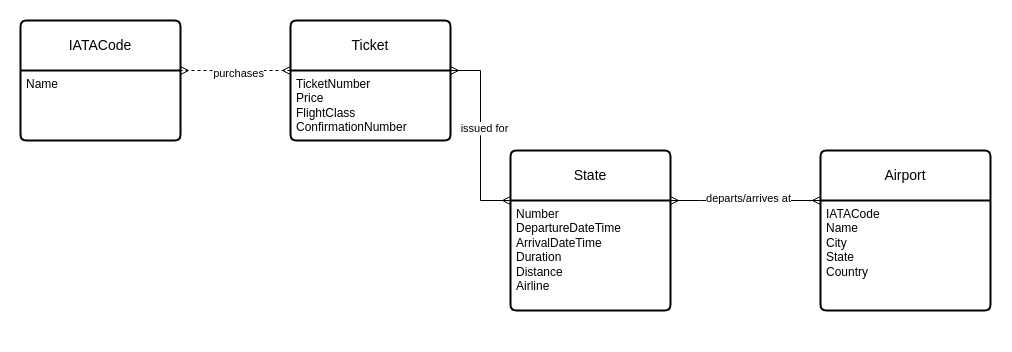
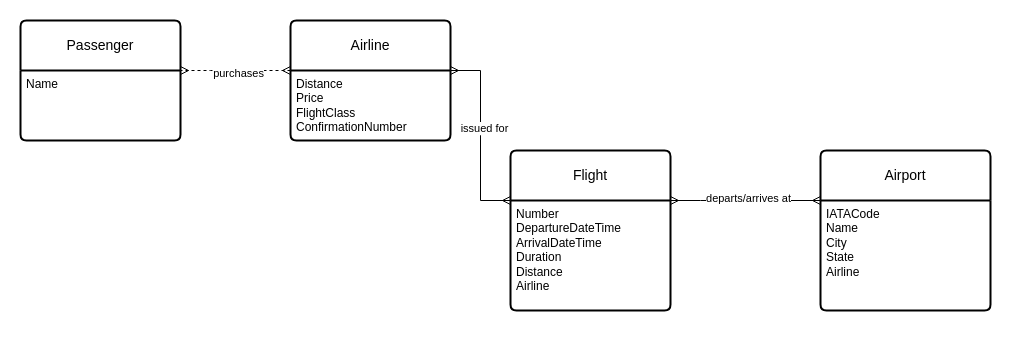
  <mxCell id="0" />
  <mxCell id="1" parent="0" />
- <mxCell id="2" value="IATACode" style="swimlane;childLayout=stackLayout;horizontal=1;startSize=50;horizontalStack=0;rounded=1;fontSize=14;fontStyle=0;strokeWidth=2;resizeParent=0;resizeLast=1;shadow=0;dashed=0;align=center;arcSize=4;whiteSpace=wrap;html=1;" vertex="1" parent="1"><mxGeometry x="20" y="20" width="160" height="120" as="geometry" /></mxCell>
+ <mxCell id="2" value="Passenger" style="swimlane;childLayout=stackLayout;horizontal=1;startSize=50;horizontalStack=0;rounded=1;fontSize=14;fontStyle=0;strokeWidth=2;resizeParent=0;resizeLast=1;shadow=0;dashed=0;align=center;arcSize=4;whiteSpace=wrap;html=1;" vertex="1" parent="1"><mxGeometry x="20" y="20" width="160" height="120" as="geometry" /></mxCell>
  <mxCell id="3" value="Name&lt;div&gt;&lt;br&gt;&lt;/div&gt;" style="align=left;strokeColor=none;fillColor=none;spacingLeft=4;fontSize=12;verticalAlign=top;resizable=0;rotatable=0;part=1;html=1;" vertex="1" parent="2"><mxGeometry y="50" width="160" height="70" as="geometry" /></mxCell>
- <mxCell id="4" value="State" style="swimlane;childLayout=stackLayout;horizontal=1;startSize=50;horizontalStack=0;rounded=1;fontSize=14;fontStyle=0;strokeWidth=2;resizeParent=0;resizeLast=1;shadow=0;dashed=0;align=center;arcSize=4;whiteSpace=wrap;html=1;" vertex="1" parent="1"><mxGeometry x="510" y="150" width="160" height="160" as="geometry" /></mxCell>
+ <mxCell id="4" value="Flight" style="swimlane;childLayout=stackLayout;horizontal=1;startSize=50;horizontalStack=0;rounded=1;fontSize=14;fontStyle=0;strokeWidth=2;resizeParent=0;resizeLast=1;shadow=0;dashed=0;align=center;arcSize=4;whiteSpace=wrap;html=1;" vertex="1" parent="1"><mxGeometry x="510" y="150" width="160" height="160" as="geometry" /></mxCell>
  <mxCell id="5" value="Number&lt;div&gt;DepartureDateTime&lt;/div&gt;&lt;div&gt;ArrivalDateTime&lt;/div&gt;&lt;div&gt;Duration&lt;/div&gt;&lt;div&gt;Distance&lt;/div&gt;&lt;div&gt;Airline&lt;/div&gt;&lt;div&gt;&lt;br&gt;&lt;/div&gt;" style="align=left;strokeColor=none;fillColor=none;spacingLeft=4;fontSize=12;verticalAlign=top;resizable=0;rotatable=0;part=1;html=1;" vertex="1" parent="4"><mxGeometry y="50" width="160" height="110" as="geometry" /></mxCell>
  <mxCell id="6" value="Airport" style="swimlane;childLayout=stackLayout;horizontal=1;startSize=50;horizontalStack=0;rounded=1;fontSize=14;fontStyle=0;strokeWidth=2;resizeParent=0;resizeLast=1;shadow=0;dashed=0;align=center;arcSize=4;whiteSpace=wrap;html=1;" vertex="1" parent="1"><mxGeometry x="820" y="150" width="170" height="160" as="geometry" /></mxCell>
- <mxCell id="7" value="IATACode&lt;div&gt;Name&lt;/div&gt;&lt;div&gt;City&lt;/div&gt;&lt;div&gt;State&lt;/div&gt;&lt;div&gt;Country&lt;/div&gt;" style="align=left;strokeColor=none;fillColor=none;spacingLeft=4;fontSize=12;verticalAlign=top;resizable=0;rotatable=0;part=1;html=1;" vertex="1" parent="6"><mxGeometry y="50" width="170" height="110" as="geometry" /></mxCell>
+ <mxCell id="7" value="IATACode&lt;div&gt;Name&lt;/div&gt;&lt;div&gt;City&lt;/div&gt;&lt;div&gt;State&lt;/div&gt;&lt;div&gt;Airline&lt;/div&gt;" style="align=left;strokeColor=none;fillColor=none;spacingLeft=4;fontSize=12;verticalAlign=top;resizable=0;rotatable=0;part=1;html=1;" vertex="1" parent="6"><mxGeometry y="50" width="170" height="110" as="geometry" /></mxCell>
  <mxCell id="8" value="" style="edgeStyle=entityRelationEdgeStyle;fontSize=12;html=1;endArrow=ERmany;startArrow=ERmany;rounded=0;entryX=0;entryY=0;entryDx=0;entryDy=0;exitX=1;exitY=0;exitDx=0;exitDy=0;" edge="1" parent="1" source="5" target="7"><mxGeometry width="100" height="100" relative="1" as="geometry"><mxPoint x="660" y="410" as="sourcePoint" /><mxPoint x="760" y="310" as="targetPoint" /></mxGeometry></mxCell>
  <mxCell id="9" value="departs/arrives at&lt;div&gt;&lt;br&gt;&lt;/div&gt;" style="edgeLabel;html=1;align=center;verticalAlign=middle;resizable=0;points=[];" vertex="1" connectable="0" parent="8"><mxGeometry x="0.032" y="-4" relative="1" as="geometry"><mxPoint as="offset" /></mxGeometry></mxCell>
- <mxCell id="10" value="Ticket" style="swimlane;childLayout=stackLayout;horizontal=1;startSize=50;horizontalStack=0;rounded=1;fontSize=14;fontStyle=0;strokeWidth=2;resizeParent=0;resizeLast=1;shadow=0;dashed=0;align=center;arcSize=4;whiteSpace=wrap;html=1;" vertex="1" parent="1"><mxGeometry x="290" y="20" width="160" height="120" as="geometry" /></mxCell>
- <mxCell id="11" value="TicketNumber&lt;div&gt;Price&lt;/div&gt;&lt;div&gt;FlightClass&lt;/div&gt;&lt;div&gt;ConfirmationNumber&lt;/div&gt;" style="align=left;strokeColor=none;fillColor=none;spacingLeft=4;fontSize=12;verticalAlign=top;resizable=0;rotatable=0;part=1;html=1;" vertex="1" parent="10"><mxGeometry y="50" width="160" height="70" as="geometry" /></mxCell>
+ <mxCell id="10" value="Airline" style="swimlane;childLayout=stackLayout;horizontal=1;startSize=50;horizontalStack=0;rounded=1;fontSize=14;fontStyle=0;strokeWidth=2;resizeParent=0;resizeLast=1;shadow=0;dashed=0;align=center;arcSize=4;whiteSpace=wrap;html=1;" vertex="1" parent="1"><mxGeometry x="290" y="20" width="160" height="120" as="geometry" /></mxCell>
+ <mxCell id="11" value="Distance&lt;div&gt;Price&lt;/div&gt;&lt;div&gt;FlightClass&lt;/div&gt;&lt;div&gt;ConfirmationNumber&lt;/div&gt;" style="align=left;strokeColor=none;fillColor=none;spacingLeft=4;fontSize=12;verticalAlign=top;resizable=0;rotatable=0;part=1;html=1;" vertex="1" parent="10"><mxGeometry y="50" width="160" height="70" as="geometry" /></mxCell>
  <mxCell id="12" value="" style="edgeStyle=entityRelationEdgeStyle;fontSize=12;html=1;endArrow=ERmany;startArrow=ERmany;rounded=0;entryX=1;entryY=0;entryDx=0;entryDy=0;exitX=0;exitY=0;exitDx=0;exitDy=0;dashed=1;" edge="1" parent="1" source="11" target="3"><mxGeometry width="100" height="100" relative="1" as="geometry"><mxPoint x="150" y="320" as="sourcePoint" /><mxPoint x="250" y="220" as="targetPoint" /><Array as="points"><mxPoint x="110" y="330" /></Array></mxGeometry></mxCell>
  <mxCell id="13" value="purchases" style="edgeLabel;html=1;align=center;verticalAlign=middle;resizable=0;points=[];" vertex="1" connectable="0" parent="12"><mxGeometry x="-0.031" y="2" relative="1" as="geometry"><mxPoint as="offset" /></mxGeometry></mxCell>
  <mxCell id="14" value="" style="edgeStyle=entityRelationEdgeStyle;fontSize=12;html=1;endArrow=ERmany;startArrow=ERmany;rounded=0;entryX=0;entryY=0;entryDx=0;entryDy=0;exitX=1;exitY=0;exitDx=0;exitDy=0;" edge="1" parent="1" source="11" target="5"><mxGeometry width="100" height="100" relative="1" as="geometry"><mxPoint x="500" y="300" as="sourcePoint" /><mxPoint x="600" y="200" as="targetPoint" /></mxGeometry></mxCell>
  <mxCell id="15" value="issued for" style="edgeLabel;html=1;align=center;verticalAlign=middle;resizable=0;points=[];" vertex="1" connectable="0" parent="14"><mxGeometry x="-0.08" y="3" relative="1" as="geometry"><mxPoint as="offset" /></mxGeometry></mxCell>
